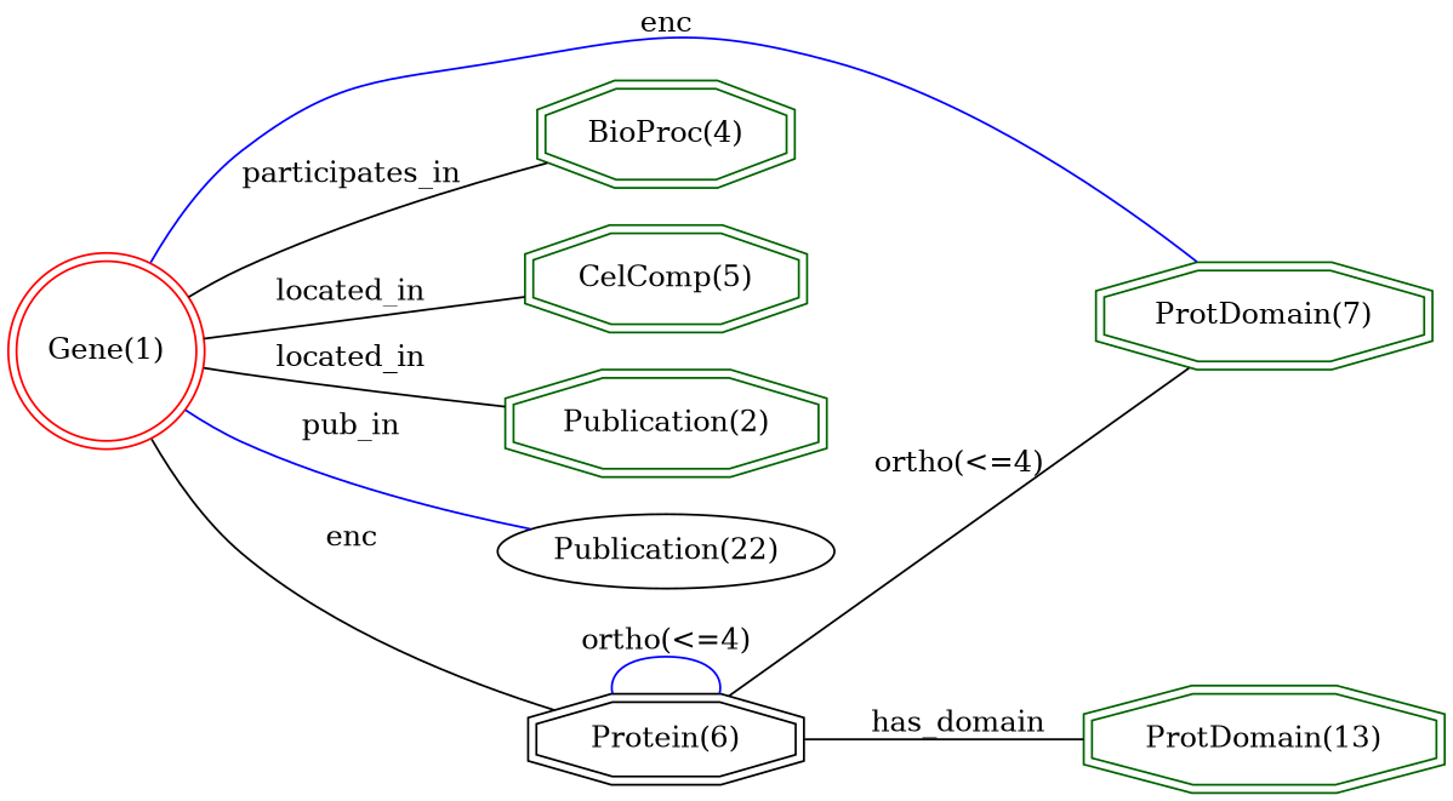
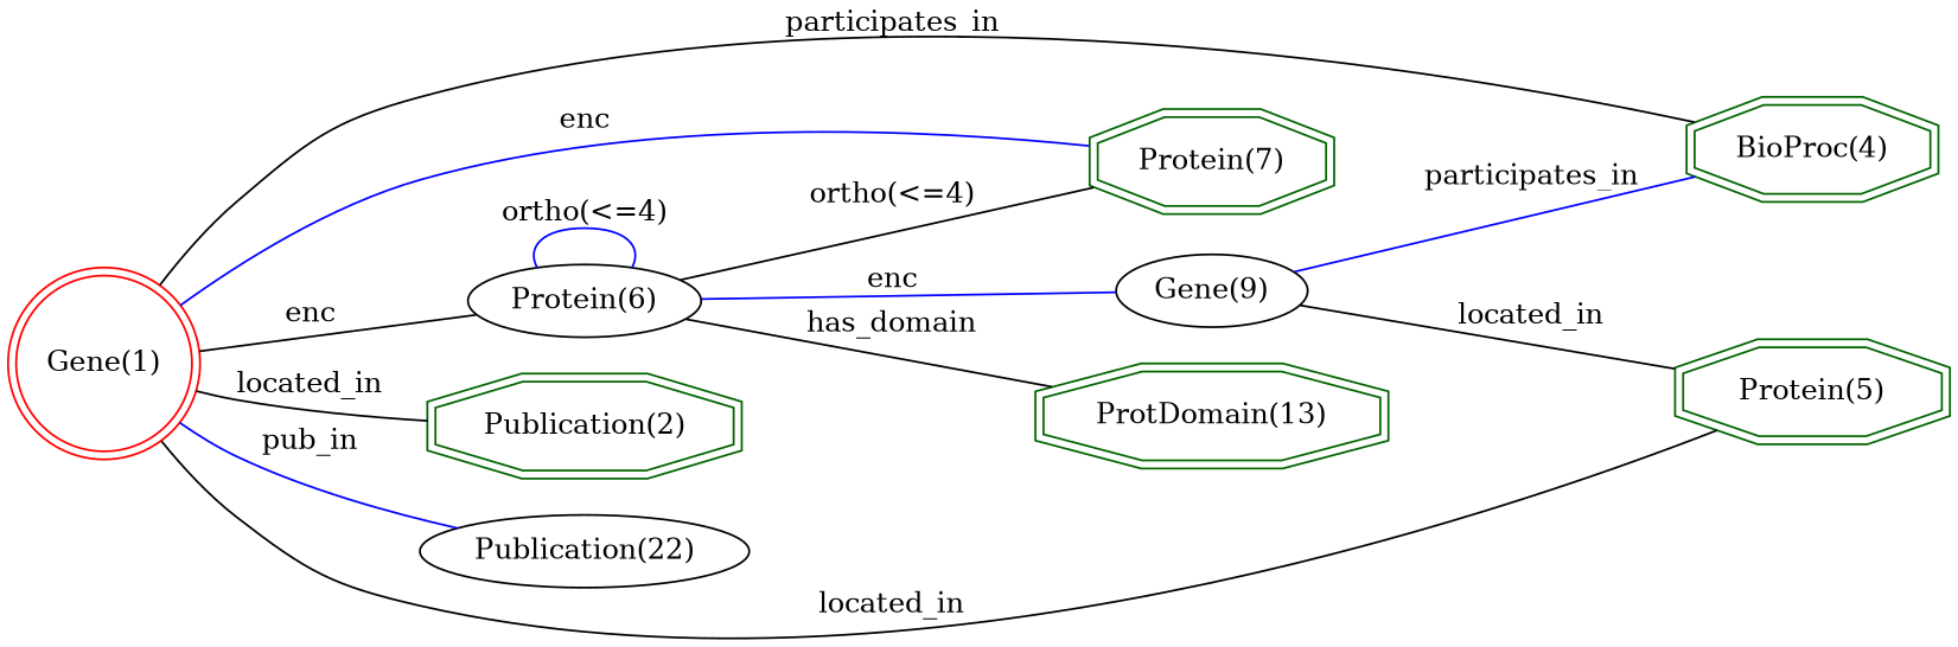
  digraph {
    rankdir=LR
    node [color=darkgreen shape=doubleoctagon]
    edge [arrowhead=none color=black]
-   "Protein(7)" [height=0.61111 width=1.4986 label="ProtDomain(7)"]
+   "Protein(7)" [height=0.61111 width=1.4986]
    "BioProc(4)" [height=0.61111 width=1.6158]
-   "CelComp(5)" [height=0.61111 width=1.7721]
+   "CelComp(5)" [height=0.61111 width=1.7721 label="Protein(5)"]
    "Publication(2)" [height=0.61111 width=1.948]
    "ProtDomain(13)" [height=0.61111 width=2.1825]
    "Gene(1)" [color=red height=1.2124 shape=doublecircle width=1.2124]
    "Publication(22)" [height=0.5 width=1.8234 color="" shape=""]
-   "Protein(6)" [height=0.5 width=1.2818 color=""]
+   "Protein(6)" [height=0.5 width=1.2818 color="" shape=""]
+   "Gene(9)" [height=0.5 width=1.1013 color="" shape=""]
    "Gene(1)" -> "Protein(7)" [color=blue label=enc]
    "Gene(1)" -> "BioProc(4)" [label=participates_in]
    "Gene(1)" -> "CelComp(5)" [label=located_in]
    "Gene(1)" -> "Publication(2)" [label=located_in]
    "Gene(1)" -> "Publication(22)" [color=blue label=pub_in]
    "Gene(1)" -> "Protein(6)" [label=enc]
    "Protein(6)" -> "Protein(7)" [label="ortho(<=4)"]
    "Protein(6)" -> "ProtDomain(13)" [label=has_domain]
    "Protein(6)" -> "Protein(6)" [color=blue label="ortho(<=4)"]
+   "Protein(6)" -> "Gene(9)" [color=blue label=enc]
+   "Gene(9)" -> "BioProc(4)" [color=blue label=participates_in]
+   "Gene(9)" -> "CelComp(5)" [label=located_in]
  }
